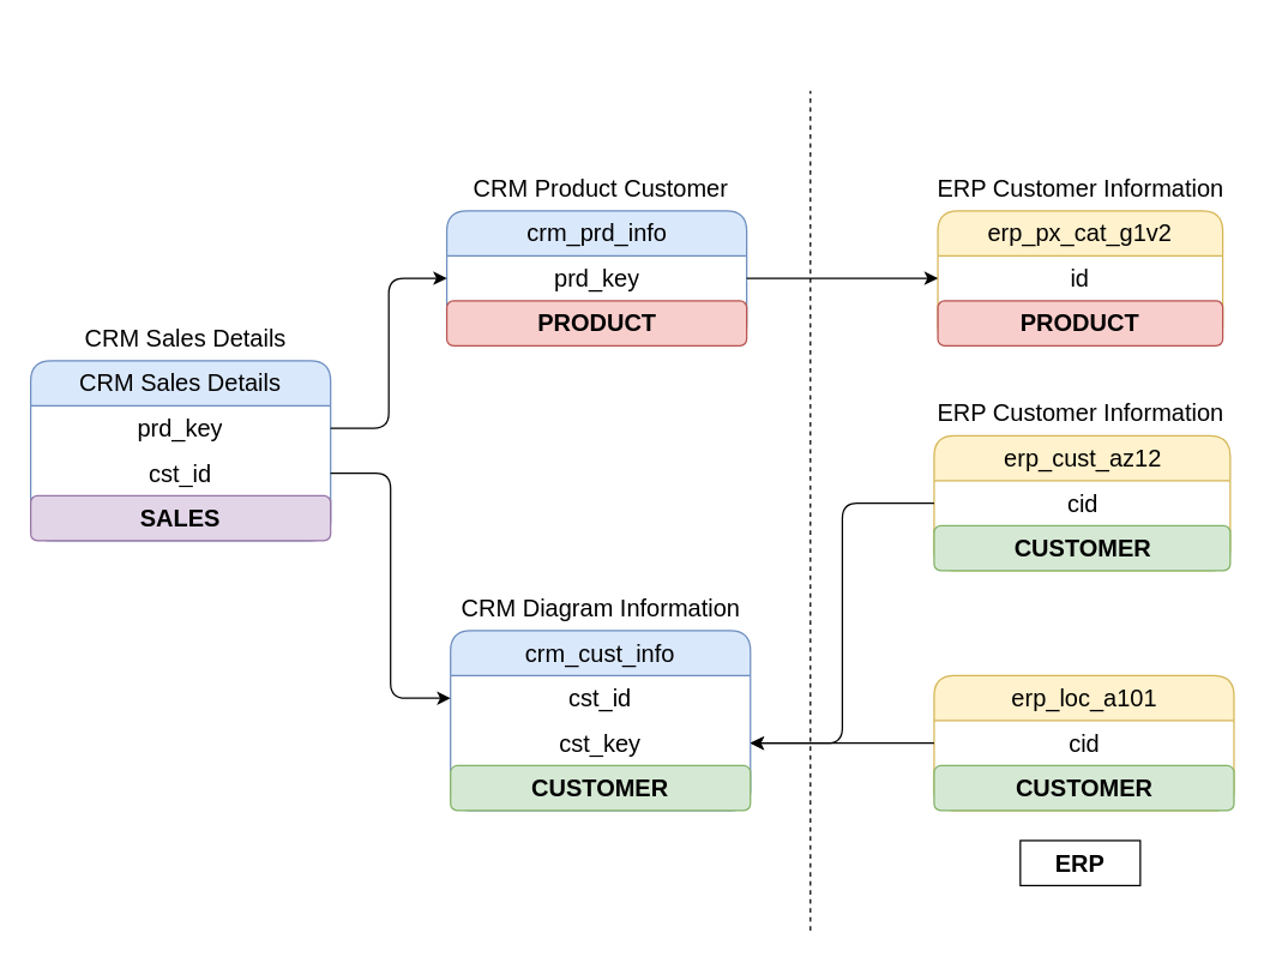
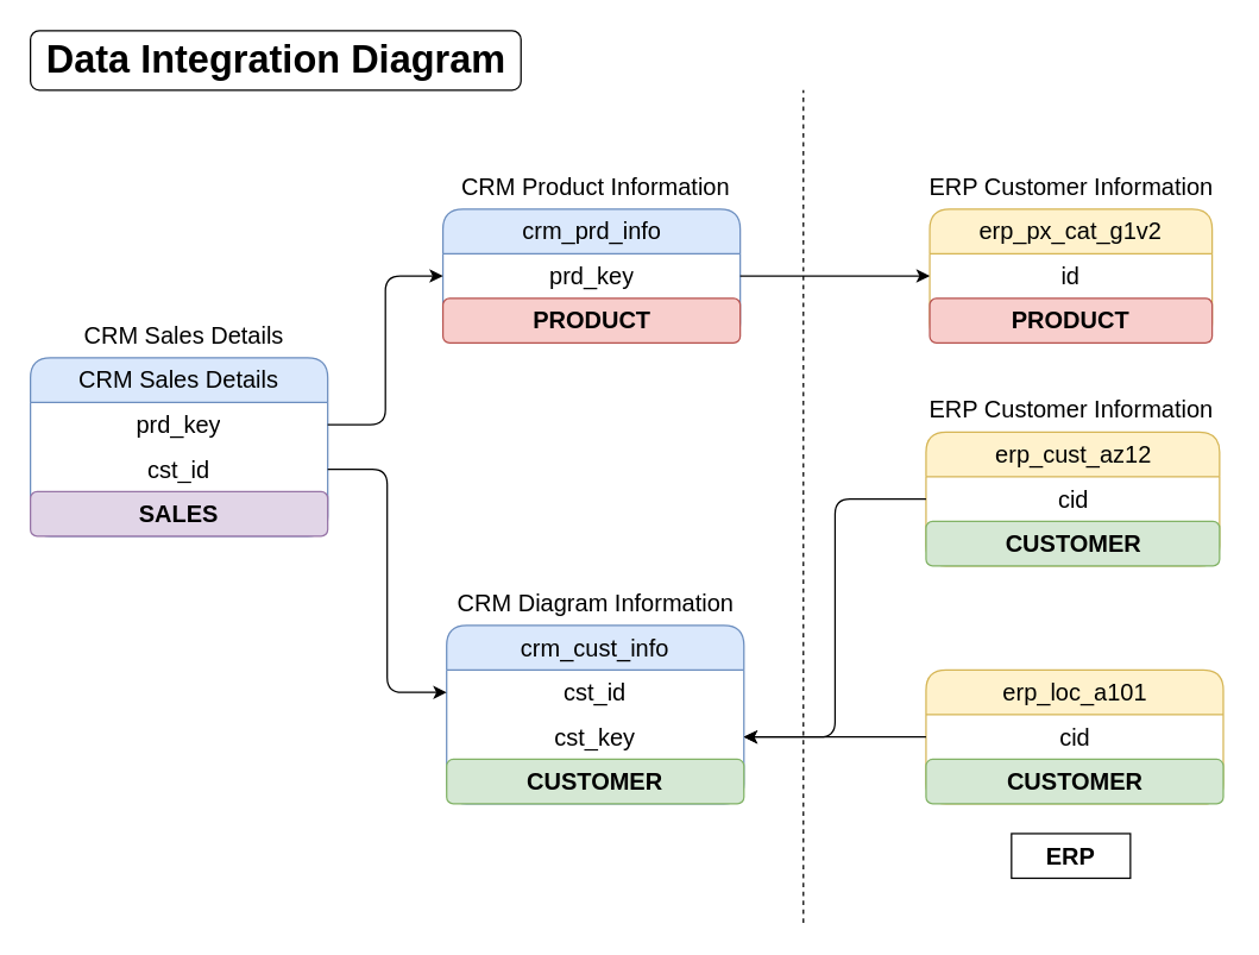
  <mxCell id="0" />
  <mxCell id="1" parent="0" />
  <mxCell id="2" value="crm_cust_info" style="swimlane;fontStyle=0;childLayout=stackLayout;horizontal=1;startSize=30;horizontalStack=0;resizeParent=1;resizeParentMax=0;resizeLast=0;collapsible=1;marginBottom=0;whiteSpace=wrap;html=1;fontSize=16;rounded=1;fillColor=#dae8fc;strokeColor=#6c8ebf;" parent="1" vertex="1"><mxGeometry x="300" y="420" width="200" height="120" as="geometry" /></mxCell>
  <mxCell id="3" value="cst_id" style="text;strokeColor=none;fillColor=none;align=center;verticalAlign=middle;spacingLeft=4;spacingRight=4;overflow=hidden;points=[[0,0.5],[1,0.5]];portConstraint=eastwest;rotatable=0;whiteSpace=wrap;html=1;fontSize=16;rounded=1;" parent="2" vertex="1"><mxGeometry y="30" width="200" height="30" as="geometry" /></mxCell>
  <mxCell id="4" value="cst_key" style="text;strokeColor=none;fillColor=none;align=center;verticalAlign=middle;spacingLeft=4;spacingRight=4;overflow=hidden;points=[[0,0.5],[1,0.5]];portConstraint=eastwest;rotatable=0;whiteSpace=wrap;html=1;fontSize=16;rounded=1;" parent="2" vertex="1"><mxGeometry y="60" width="200" height="30" as="geometry" /></mxCell>
  <mxCell id="5" value="&lt;b&gt;CUSTOMER&lt;/b&gt;" style="text;strokeColor=#82b366;fillColor=#d5e8d4;align=center;verticalAlign=middle;spacingLeft=4;spacingRight=4;overflow=hidden;points=[[0,0.5],[1,0.5]];portConstraint=eastwest;rotatable=0;whiteSpace=wrap;html=1;fontSize=16;rounded=1;" vertex="1" parent="2"><mxGeometry y="90" width="200" height="30" as="geometry" /></mxCell>
  <mxCell id="6" value="CRM Diagram Information" style="text;html=1;align=center;verticalAlign=middle;resizable=0;points=[];autosize=1;strokeColor=none;fillColor=none;fontSize=16;" parent="1" vertex="1"><mxGeometry x="290" y="390" width="220" height="30" as="geometry" /></mxCell>
  <mxCell id="7" value="crm_prd_info" style="swimlane;fontStyle=0;childLayout=stackLayout;horizontal=1;startSize=30;horizontalStack=0;resizeParent=1;resizeParentMax=0;resizeLast=0;collapsible=1;marginBottom=0;whiteSpace=wrap;html=1;fontSize=16;rounded=1;fillColor=#dae8fc;strokeColor=#6c8ebf;" parent="1" vertex="1"><mxGeometry x="297.5" y="140" width="200" height="90" as="geometry" /></mxCell>
  <mxCell id="8" value="prd_key" style="text;strokeColor=none;fillColor=none;align=center;verticalAlign=middle;spacingLeft=4;spacingRight=4;overflow=hidden;points=[[0,0.5],[1,0.5]];portConstraint=eastwest;rotatable=0;whiteSpace=wrap;html=1;fontSize=16;rounded=1;" parent="7" vertex="1"><mxGeometry y="30" width="200" height="30" as="geometry" /></mxCell>
  <mxCell id="9" value="&lt;b&gt;PRODUCT&lt;/b&gt;" style="text;strokeColor=#b85450;fillColor=#f8cecc;align=center;verticalAlign=middle;spacingLeft=4;spacingRight=4;overflow=hidden;points=[[0,0.5],[1,0.5]];portConstraint=eastwest;rotatable=0;whiteSpace=wrap;html=1;fontSize=16;rounded=1;" vertex="1" parent="7"><mxGeometry y="60" width="200" height="30" as="geometry" /></mxCell>
- <mxCell id="10" value="CRM Product Customer" style="text;html=1;align=center;verticalAlign=middle;resizable=0;points=[];autosize=1;strokeColor=none;fillColor=none;fontSize=16;" parent="1" vertex="1"><mxGeometry x="300" y="110" width="200" height="30" as="geometry" /></mxCell>
+ <mxCell id="10" value="CRM Product Information" style="text;html=1;align=center;verticalAlign=middle;resizable=0;points=[];autosize=1;strokeColor=none;fillColor=none;fontSize=16;" parent="1" vertex="1"><mxGeometry x="300" y="110" width="200" height="30" as="geometry" /></mxCell>
  <mxCell id="11" value="CRM Sales Details" style="swimlane;fontStyle=0;childLayout=stackLayout;horizontal=1;startSize=30;horizontalStack=0;resizeParent=1;resizeParentMax=0;resizeLast=0;collapsible=1;marginBottom=0;whiteSpace=wrap;html=1;fontSize=16;rounded=1;fillColor=#dae8fc;strokeColor=#6c8ebf;" parent="1" vertex="1"><mxGeometry x="20" y="240" width="200" height="120" as="geometry" /></mxCell>
  <mxCell id="12" value="prd_key" style="text;strokeColor=none;fillColor=none;align=center;verticalAlign=middle;spacingLeft=4;spacingRight=4;overflow=hidden;points=[[0,0.5],[1,0.5]];portConstraint=eastwest;rotatable=0;whiteSpace=wrap;html=1;fontSize=16;rounded=1;" parent="11" vertex="1"><mxGeometry y="30" width="200" height="30" as="geometry" /></mxCell>
  <mxCell id="13" value="cst_id" style="text;strokeColor=none;fillColor=none;align=center;verticalAlign=middle;spacingLeft=4;spacingRight=4;overflow=hidden;points=[[0,0.5],[1,0.5]];portConstraint=eastwest;rotatable=0;whiteSpace=wrap;html=1;fontSize=16;rounded=1;" parent="11" vertex="1"><mxGeometry y="60" width="200" height="30" as="geometry" /></mxCell>
  <mxCell id="14" value="&lt;b&gt;SALES&lt;/b&gt;" style="text;strokeColor=#9673a6;fillColor=#e1d5e7;align=center;verticalAlign=middle;spacingLeft=4;spacingRight=4;overflow=hidden;points=[[0,0.5],[1,0.5]];portConstraint=eastwest;rotatable=0;whiteSpace=wrap;html=1;fontSize=16;rounded=1;" vertex="1" parent="11"><mxGeometry y="90" width="200" height="30" as="geometry" /></mxCell>
  <mxCell id="15" value="CRM Sales Details" style="text;html=1;align=center;verticalAlign=middle;resizable=0;points=[];autosize=1;strokeColor=none;fillColor=none;fontSize=16;" parent="1" vertex="1"><mxGeometry x="42.5" y="210" width="160" height="30" as="geometry" /></mxCell>
  <mxCell id="16" style="edgeStyle=orthogonalEdgeStyle;rounded=1;orthogonalLoop=1;jettySize=auto;html=1;entryX=0;entryY=0.5;entryDx=0;entryDy=0;curved=0;" parent="1" source="12" target="8" edge="1"><mxGeometry relative="1" as="geometry" /></mxCell>
  <mxCell id="17" style="edgeStyle=orthogonalEdgeStyle;rounded=1;orthogonalLoop=1;jettySize=auto;html=1;exitX=1;exitY=0.5;exitDx=0;exitDy=0;entryX=0;entryY=0.5;entryDx=0;entryDy=0;curved=0;" parent="1" source="13" target="3" edge="1"><mxGeometry relative="1" as="geometry" /></mxCell>
  <mxCell id="18" value="erp_cust_az12" style="swimlane;fontStyle=0;childLayout=stackLayout;horizontal=1;startSize=30;horizontalStack=0;resizeParent=1;resizeParentMax=0;resizeLast=0;collapsible=1;marginBottom=0;whiteSpace=wrap;html=1;fontSize=16;rounded=1;fillColor=#fff2cc;strokeColor=#d6b656;" parent="1" vertex="1"><mxGeometry x="622.5" y="290" width="197.5" height="90" as="geometry" /></mxCell>
  <mxCell id="19" value="cid" style="text;strokeColor=none;fillColor=none;align=center;verticalAlign=middle;spacingLeft=4;spacingRight=4;overflow=hidden;points=[[0,0.5],[1,0.5]];portConstraint=eastwest;rotatable=0;whiteSpace=wrap;html=1;fontSize=16;rounded=1;" parent="18" vertex="1"><mxGeometry y="30" width="197.5" height="30" as="geometry" /></mxCell>
  <mxCell id="20" value="&lt;b&gt;CUSTOMER&lt;/b&gt;" style="text;strokeColor=#82b366;fillColor=#d5e8d4;align=center;verticalAlign=middle;spacingLeft=4;spacingRight=4;overflow=hidden;points=[[0,0.5],[1,0.5]];portConstraint=eastwest;rotatable=0;whiteSpace=wrap;html=1;fontSize=16;rounded=1;" vertex="1" parent="18"><mxGeometry y="60" width="197.5" height="30" as="geometry" /></mxCell>
  <mxCell id="21" value="ERP Customer Information" style="text;html=1;align=center;verticalAlign=middle;resizable=0;points=[];autosize=1;strokeColor=none;fillColor=none;fontSize=16;" parent="1" vertex="1"><mxGeometry x="615" y="260" width="210" height="30" as="geometry" /></mxCell>
  <mxCell id="22" value="erp_loc_a101" style="swimlane;fontStyle=0;childLayout=stackLayout;horizontal=1;startSize=30;horizontalStack=0;resizeParent=1;resizeParentMax=0;resizeLast=0;collapsible=1;marginBottom=0;whiteSpace=wrap;html=1;fontSize=16;rounded=1;fillColor=#fff2cc;strokeColor=#d6b656;" parent="1" vertex="1"><mxGeometry x="622.5" y="450" width="200" height="90" as="geometry"><mxRectangle x="660" y="550" width="140" height="30" as="alternateBounds" /></mxGeometry></mxCell>
  <mxCell id="23" value="cid" style="text;strokeColor=none;fillColor=none;align=center;verticalAlign=middle;spacingLeft=4;spacingRight=4;overflow=hidden;points=[[0,0.5],[1,0.5]];portConstraint=eastwest;rotatable=0;whiteSpace=wrap;html=1;fontSize=16;rounded=1;" parent="22" vertex="1"><mxGeometry y="30" width="200" height="30" as="geometry" /></mxCell>
  <mxCell id="24" value="&lt;b&gt;CUSTOMER&lt;/b&gt;" style="text;strokeColor=#82b366;fillColor=#d5e8d4;align=center;verticalAlign=middle;spacingLeft=4;spacingRight=4;overflow=hidden;points=[[0,0.5],[1,0.5]];portConstraint=eastwest;rotatable=0;whiteSpace=wrap;html=1;fontSize=16;rounded=1;" vertex="1" parent="22"><mxGeometry y="60" width="200" height="30" as="geometry" /></mxCell>
  <mxCell id="25" value="erp_px_cat_g1v2" style="swimlane;fontStyle=0;childLayout=stackLayout;horizontal=1;startSize=30;horizontalStack=0;resizeParent=1;resizeParentMax=0;resizeLast=0;collapsible=1;marginBottom=0;whiteSpace=wrap;html=1;fontSize=16;rounded=1;fillColor=#fff2cc;strokeColor=#d6b656;" parent="1" vertex="1"><mxGeometry x="625" y="140" width="190" height="90" as="geometry" /></mxCell>
  <mxCell id="26" value="id" style="text;strokeColor=none;fillColor=none;align=center;verticalAlign=middle;spacingLeft=4;spacingRight=4;overflow=hidden;points=[[0,0.5],[1,0.5]];portConstraint=eastwest;rotatable=0;whiteSpace=wrap;html=1;fontSize=16;rounded=1;" parent="25" vertex="1"><mxGeometry y="30" width="190" height="30" as="geometry" /></mxCell>
  <mxCell id="27" value="&lt;b&gt;PRODUCT&lt;/b&gt;" style="text;strokeColor=#b85450;fillColor=#f8cecc;align=center;verticalAlign=middle;spacingLeft=4;spacingRight=4;overflow=hidden;points=[[0,0.5],[1,0.5]];portConstraint=eastwest;rotatable=0;whiteSpace=wrap;html=1;fontSize=16;rounded=1;" vertex="1" parent="25"><mxGeometry y="60" width="190" height="30" as="geometry" /></mxCell>
  <mxCell id="28" value="ERP Customer Information" style="text;html=1;align=center;verticalAlign=middle;resizable=0;points=[];autosize=1;strokeColor=none;fillColor=none;fontSize=16;" parent="1" vertex="1"><mxGeometry x="615" y="110" width="210" height="30" as="geometry" /></mxCell>
  <mxCell id="29" style="edgeStyle=orthogonalEdgeStyle;rounded=1;orthogonalLoop=1;jettySize=auto;html=1;exitX=1;exitY=0.5;exitDx=0;exitDy=0;curved=0;" edge="1" parent="1" source="8" target="26"><mxGeometry relative="1" as="geometry" /></mxCell>
  <mxCell id="30" style="edgeStyle=orthogonalEdgeStyle;rounded=1;orthogonalLoop=1;jettySize=auto;html=1;exitX=0;exitY=0.5;exitDx=0;exitDy=0;entryX=1;entryY=0.5;entryDx=0;entryDy=0;curved=0;" edge="1" parent="1" source="19" target="4"><mxGeometry relative="1" as="geometry" /></mxCell>
  <mxCell id="31" style="edgeStyle=orthogonalEdgeStyle;rounded=1;orthogonalLoop=1;jettySize=auto;html=1;exitX=0;exitY=0.5;exitDx=0;exitDy=0;curved=0;" edge="1" parent="1" source="23" target="4"><mxGeometry relative="1" as="geometry" /></mxCell>
+ <mxCell id="32" value="&lt;b&gt;&lt;font style=&quot;font-size: 26px;&quot;&gt;Data Integration Diagram&lt;/font&gt;&lt;/b&gt;" style="text;html=1;align=center;verticalAlign=middle;resizable=0;points=[];autosize=1;strokeColor=default;fillColor=none;rounded=1;" vertex="1" parent="1"><mxGeometry x="20" y="20" width="330" height="40" as="geometry" /></mxCell>
  <mxCell id="33" value="" style="endArrow=none;html=1;rounded=0;dashed=1;" edge="1" parent="1"><mxGeometry width="50" height="50" relative="1" as="geometry"><mxPoint x="540" y="620" as="sourcePoint" /><mxPoint x="540" y="60" as="targetPoint" /></mxGeometry></mxCell>
  <mxCell id="34" value="&lt;b&gt;&lt;font style=&quot;font-size: 16px;&quot;&gt;ERP&lt;/font&gt;&lt;/b&gt;" style="whiteSpace=wrap;html=1;fillColor=none;strokeColor=default;rounded=0;" vertex="1" parent="1"><mxGeometry x="680" y="560" width="80" height="30" as="geometry" /></mxCell>
